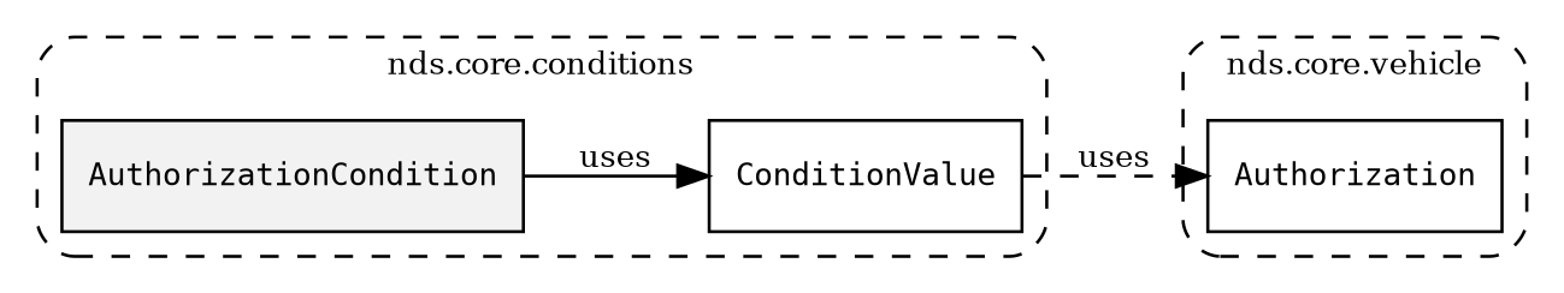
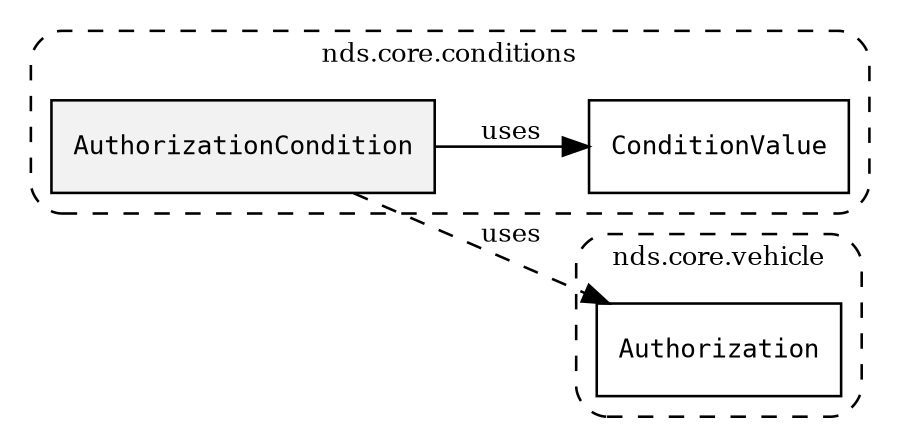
  digraph {
    fontsize=10
    rankdir=LR
    node [fontsize=10 shape=box]
    edge [fontsize=10]
    n1 [fillcolor="#0000000D" label=<<font face="monospace"><table align="center" border="0" cellspacing="0" cellpadding="0"><tr><td href="../../../content/packages/nds.core.conditions.html#Structure-AuthorizationCondition" title="Structure defined in nds.core.conditions">AuthorizationCondition</td></tr></table></font>> style=filled]
    n2 [label=<<font face="monospace"><table align="center" border="0" cellspacing="0" cellpadding="0"><tr><td href="../../../content/packages/nds.core.conditions.html#Choice-ConditionValue" title="Choice defined in nds.core.conditions">ConditionValue</td></tr></table></font>>]
    n3 [label=<<font face="monospace"><table align="center" border="0" cellspacing="0" cellpadding="0"><tr><td href="../../../content/packages/nds.core.vehicle.html#Bitmask-Authorization" title="Bitmask defined in nds.core.vehicle">Authorization</td></tr></table></font>>]
    subgraph cluster_1 {
      label="nds.core.conditions"
      style="dashed, rounded"
      n1
      n2
    }
    subgraph cluster_2 {
      label="nds.core.vehicle"
      style="dashed, rounded"
      n3
    }
    n1 -> n2 [label=uses style=solid]
-   n2 -> n3 [label=uses style=dashed]
+   n1 -> n3 [label=uses style=dashed]
  }
